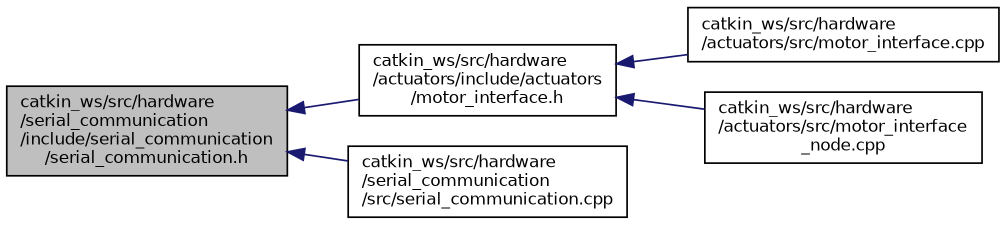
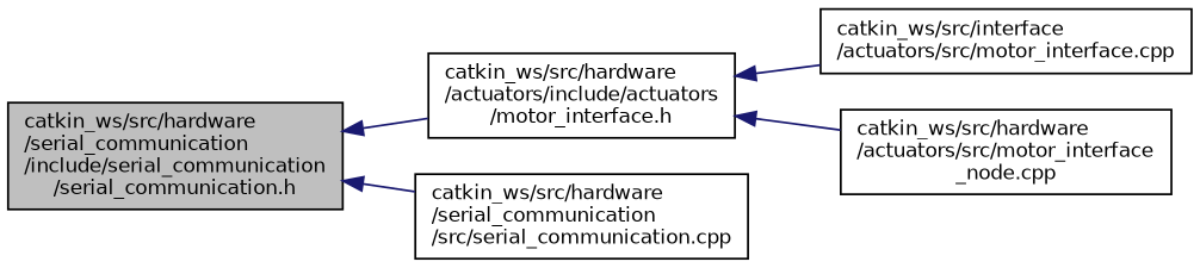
  digraph {
    rankdir=LR
    node [color=black fillcolor=white fontname=Helvetica fontsize=10 shape=record style=filled]
    edge [color=midnightblue dir=back fontname=Helvetica fontsize=10 labelfontname=Helvetica labelfontsize=10 style=solid]
    n1 [fillcolor=grey75 fontcolor=black height=0.2 label="catkin_ws/src/hardware\l/serial_communication\l/include/serial_communication\l/serial_communication.h" width=0.4]
    n2 [height=0.2 label="catkin_ws/src/hardware\l/actuators/include/actuators\l/motor_interface.h" width=0.4]
    n3 [height=0.2 label="catkin_ws/src/hardware\l/serial_communication\l/src/serial_communication.cpp" width=0.4]
-   n4 [height=0.2 label="catkin_ws/src/hardware\l/actuators/src/motor_interface.cpp" width=0.4]
+   n4 [height=0.2 label="catkin_ws/src/interface\l/actuators/src/motor_interface.cpp" width=0.4]
    n5 [height=0.2 label="catkin_ws/src/hardware\l/actuators/src/motor_interface\l_node.cpp" width=0.4]
    n1 -> n2
    n1 -> n3
    n2 -> n4
    n2 -> n5
  }
